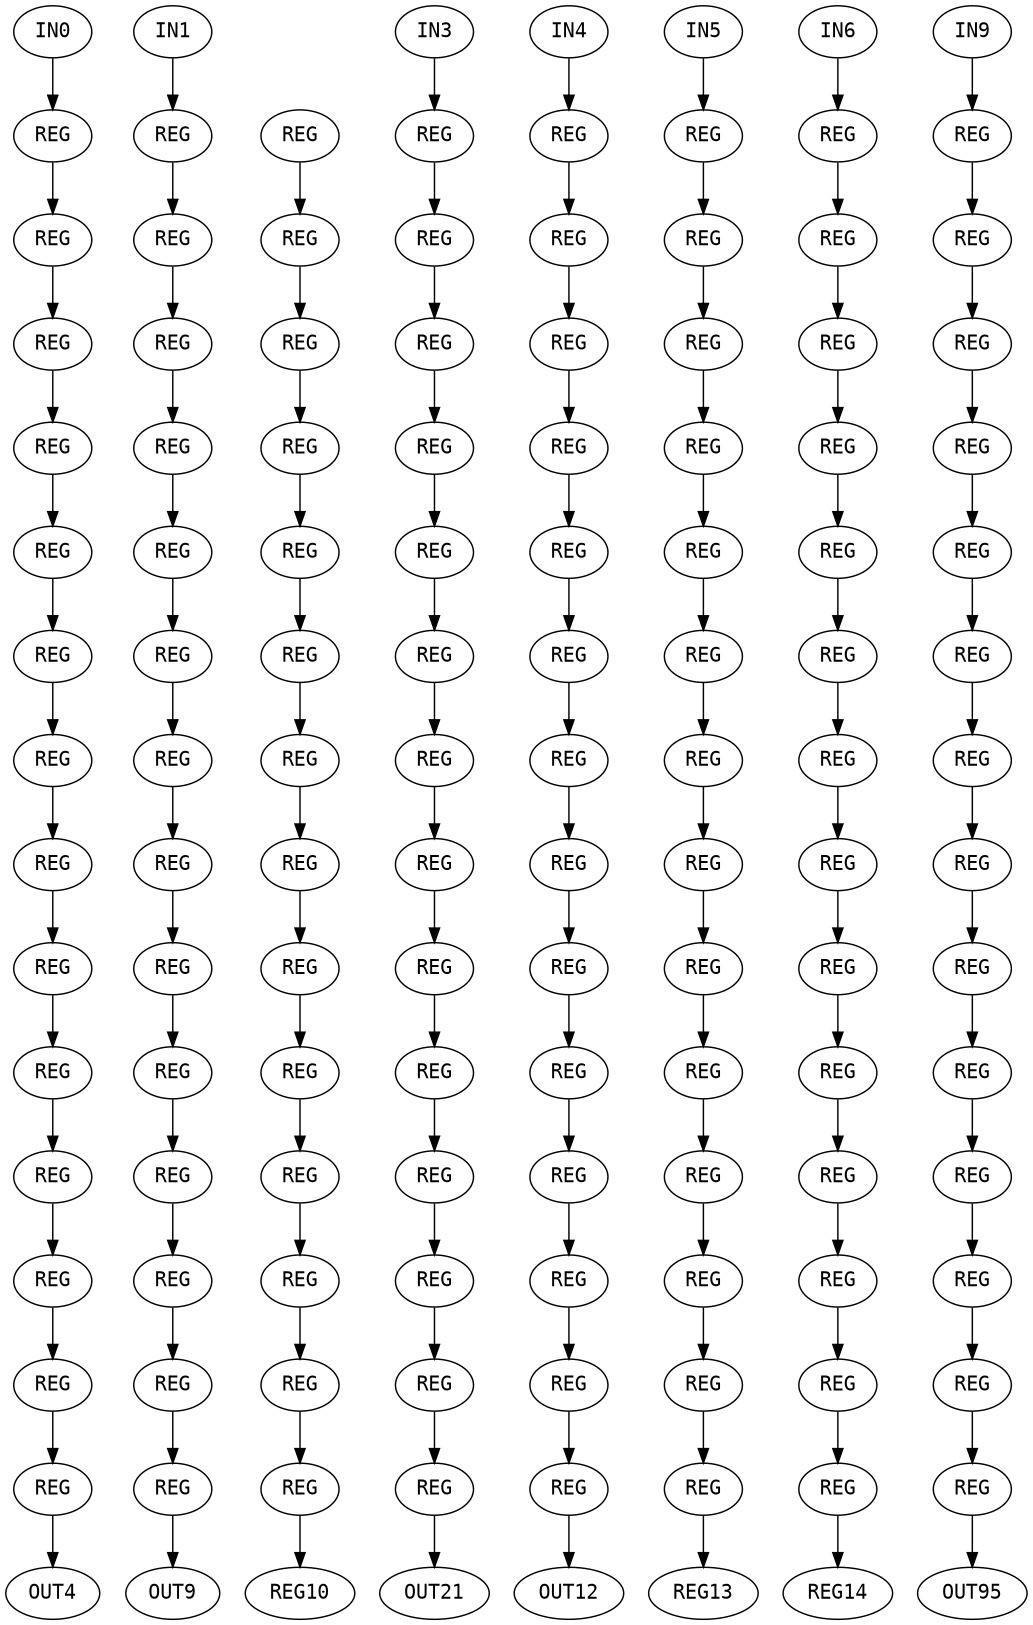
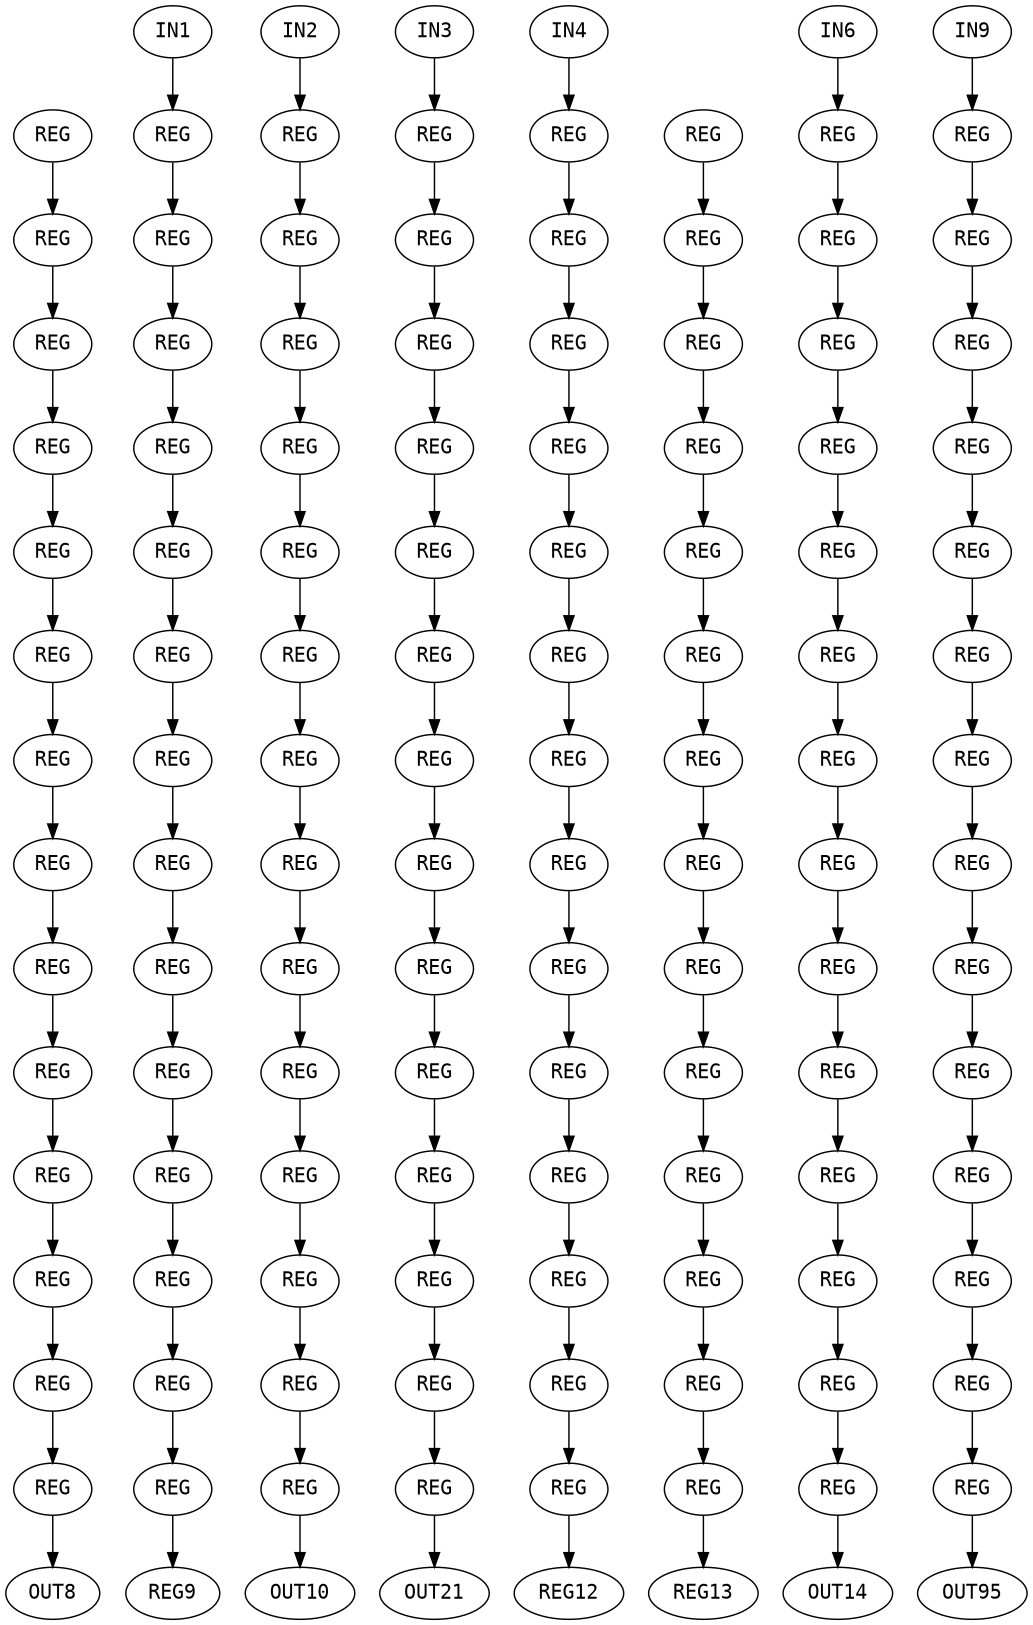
  digraph {
    fontname="DejaVu Sans Mono"
    node [fontname="DejaVu Sans Mono"]
    edge [fontname="DejaVu Sans Mono"]
-   n1 [label=IN0]
    n2 [label=REG]
    n3 [label=REG]
    n4 [label=IN1]
    n5 [label=REG]
    n6 [label=REG]
+   n7 [label=IN2]
    n8 [label=REG]
    n9 [label=REG]
    n10 [label=IN3]
    n11 [label=REG]
    n12 [label=REG]
    n13 [label=IN4]
    n14 [label=REG]
    n15 [label=REG]
-   n16 [label=IN5]
    n17 [label=REG]
    n18 [label=REG]
    n19 [label=IN6]
    n20 [label=REG]
    n21 [label=REG]
    n22 [label=IN9]
    n23 [label=REG]
    n24 [label=REG]
-   n25 [label=OUT4]
-   n26 [label=OUT9]
-   n27 [label=REG10]
+   n25 [label=OUT8]
+   n26 [label=REG9]
+   n27 [label=OUT10]
    n28 [label=OUT21]
-   n29 [label=OUT12]
+   n29 [label=REG12]
    n30 [label=REG13]
-   n31 [label=REG14]
+   n31 [label=OUT14]
    n32 [label=OUT95]
    n33 [label=REG]
    n34 [label=REG]
    n35 [label=REG]
    n36 [label=REG]
    n37 [label=REG]
    n38 [label=REG]
    n39 [label=REG]
    n40 [label=REG]
    n41 [label=REG]
    n42 [label=REG]
    n43 [label=REG]
    n44 [label=REG]
    n45 [label=REG]
    n46 [label=REG]
    n47 [label=REG]
    n48 [label=REG]
    n49 [label=REG]
    n50 [label=REG]
    n51 [label=REG]
    n52 [label=REG]
    n53 [label=REG]
    n54 [label=REG]
    n55 [label=REG]
    n56 [label=REG]
    n57 [label=REG]
    n58 [label=REG]
    n59 [label=REG]
    n60 [label=REG]
    n61 [label=REG]
    n62 [label=REG]
    n63 [label=REG]
    n64 [label=REG]
    n65 [label=REG]
    n66 [label=REG]
    n67 [label=REG]
    n68 [label=REG]
    n69 [label=REG]
    n70 [label=REG]
    n71 [label=REG]
    n72 [label=REG]
    n73 [label=REG]
    n74 [label=REG]
    n75 [label=REG]
    n76 [label=REG]
    n77 [label=REG]
    n78 [label=REG]
    n79 [label=REG]
    n80 [label=REG]
    n81 [label=REG]
    n82 [label=REG]
    n83 [label=REG]
    n84 [label=REG]
    n85 [label=REG]
    n86 [label=REG]
    n87 [label=REG]
    n88 [label=REG]
    n89 [label=REG]
    n90 [label=REG]
    n91 [label=REG]
    n92 [label=REG]
    n93 [label=REG]
    n94 [label=REG]
    n95 [label=REG]
    n96 [label=REG]
    n97 [label=REG]
    n98 [label=REG]
    n99 [label=REG]
    n100 [label=REG]
    n101 [label=REG]
    n102 [label=REG]
    n103 [label=REG]
    n104 [label=REG]
    n105 [label=REG]
    n106 [label=REG]
    n107 [label=REG]
    n108 [label=REG]
    n109 [label=REG]
    n110 [label=REG]
    n111 [label=REG]
    n112 [label=REG]
    n113 [label=REG]
    n114 [label=REG]
    n115 [label=REG]
    n116 [label=REG]
    n117 [label=REG]
    n118 [label=REG]
    n119 [label=REG]
    n120 [label=REG]
    n121 [label=REG]
    n122 [label=REG]
    n123 [label=REG]
    n124 [label=REG]
    n125 [label=REG]
    n126 [label=REG]
    n127 [label=REG]
    n128 [label=REG]
-   n1 -> n2
    n2 -> n3
    n3 -> n33
    n4 -> n5
    n5 -> n6
    n6 -> n45
+   n7 -> n8
    n8 -> n9
    n9 -> n57
    n10 -> n11
    n11 -> n12
    n12 -> n69
    n13 -> n14
    n14 -> n15
    n15 -> n81
-   n16 -> n17
    n17 -> n18
    n18 -> n93
    n19 -> n20
    n20 -> n21
    n21 -> n105
    n22 -> n23
    n23 -> n24
    n24 -> n117
    n33 -> n34
    n34 -> n35
    n35 -> n36
    n36 -> n37
    n37 -> n38
    n38 -> n39
    n39 -> n40
    n40 -> n41
    n41 -> n42
    n42 -> n43
    n43 -> n44
    n44 -> n25
    n45 -> n46
    n46 -> n47
    n47 -> n48
    n48 -> n49
    n49 -> n50
    n50 -> n51
    n51 -> n52
    n52 -> n53
    n53 -> n54
    n54 -> n55
    n55 -> n56
    n56 -> n26
    n57 -> n58
    n58 -> n59
    n59 -> n60
    n60 -> n61
    n61 -> n62
    n62 -> n63
    n63 -> n64
    n64 -> n65
    n65 -> n66
    n66 -> n67
    n67 -> n68
    n68 -> n27
    n69 -> n70
    n70 -> n71
    n71 -> n72
    n72 -> n73
    n73 -> n74
    n74 -> n75
    n75 -> n76
    n76 -> n77
    n77 -> n78
    n78 -> n79
    n79 -> n80
    n80 -> n28
    n81 -> n82
    n82 -> n83
    n83 -> n84
    n84 -> n85
    n85 -> n86
    n86 -> n87
    n87 -> n88
    n88 -> n89
    n89 -> n90
    n90 -> n91
    n91 -> n92
    n92 -> n29
    n93 -> n94
    n94 -> n95
    n95 -> n96
    n96 -> n97
    n97 -> n98
    n98 -> n99
    n99 -> n100
    n100 -> n101
    n101 -> n102
    n102 -> n103
    n103 -> n104
    n104 -> n30
    n105 -> n106
    n106 -> n107
    n107 -> n108
    n108 -> n109
    n109 -> n110
    n110 -> n111
    n111 -> n112
    n112 -> n113
    n113 -> n114
    n114 -> n115
    n115 -> n116
    n116 -> n31
    n117 -> n118
    n118 -> n119
    n119 -> n120
    n120 -> n121
    n121 -> n122
    n122 -> n123
    n123 -> n124
    n124 -> n125
    n125 -> n126
    n126 -> n127
    n127 -> n128
    n128 -> n32
  }
